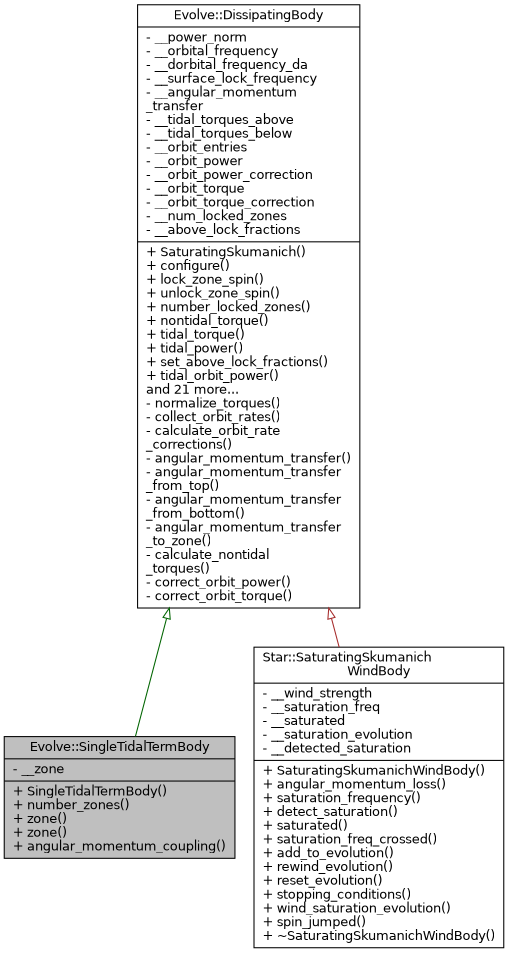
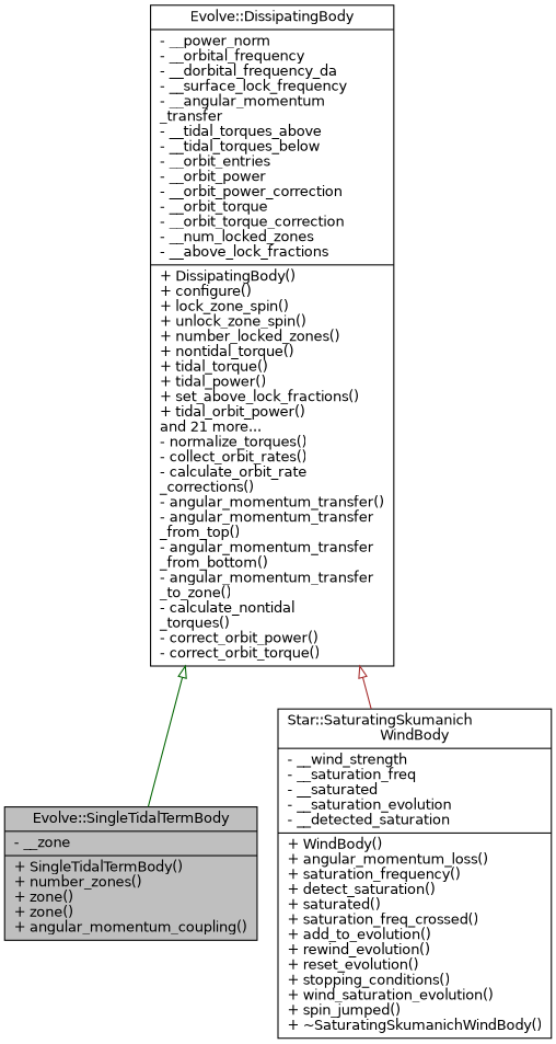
  digraph {
    node [color=black fillcolor=white fontname=Helvetica fontsize=12 shape=record style=filled]
    edge [arrowtail=onormal dir=back fontname=Helvetica fontsize=12 labelfontname=Helvetica labelfontsize=12 style=solid]
    n1 [fillcolor=grey75 fontcolor=black height=0.2 label="{Evolve::SingleTidalTermBody\n|- __zone\l|+ SingleTidalTermBody()\l+ number_zones()\l+ zone()\l+ zone()\l+ angular_momentum_coupling()\l}" width=0.4]
-   n2 [height=0.2 label="{Star::SaturatingSkumanich\lWindBody\n|- __wind_strength\l- __saturation_freq\l- __saturated\l- __saturation_evolution\l- __detected_saturation\l|+ SaturatingSkumanichWindBody()\l+ angular_momentum_loss()\l+ saturation_frequency()\l+ detect_saturation()\l+ saturated()\l+ saturation_freq_crossed()\l+ add_to_evolution()\l+ rewind_evolution()\l+ reset_evolution()\l+ stopping_conditions()\l+ wind_saturation_evolution()\l+ spin_jumped()\l+ ~SaturatingSkumanichWindBody()\l}" width=0.4]
-   n3 [height=0.2 label="{Evolve::DissipatingBody\n|- __power_norm\l- __orbital_frequency\l- __dorbital_frequency_da\l- __surface_lock_frequency\l- __angular_momentum\l_transfer\l- __tidal_torques_above\l- __tidal_torques_below\l- __orbit_entries\l- __orbit_power\l- __orbit_power_correction\l- __orbit_torque\l- __orbit_torque_correction\l- __num_locked_zones\l- __above_lock_fractions\l|+ SaturatingSkumanich()\l+ configure()\l+ lock_zone_spin()\l+ unlock_zone_spin()\l+ number_locked_zones()\l+ nontidal_torque()\l+ tidal_torque()\l+ tidal_power()\l+ set_above_lock_fractions()\l+ tidal_orbit_power()\land 21 more...\l- normalize_torques()\l- collect_orbit_rates()\l- calculate_orbit_rate\l_corrections()\l- angular_momentum_transfer()\l- angular_momentum_transfer\l_from_top()\l- angular_momentum_transfer\l_from_bottom()\l- angular_momentum_transfer\l_to_zone()\l- calculate_nontidal\l_torques()\l- correct_orbit_power()\l- correct_orbit_torque()\l}" width=0.4]
+   n2 [height=0.2 label="{Star::SaturatingSkumanich\lWindBody\n|- __wind_strength\l- __saturation_freq\l- __saturated\l- __saturation_evolution\l- __detected_saturation\l|+ WindBody()\l+ angular_momentum_loss()\l+ saturation_frequency()\l+ detect_saturation()\l+ saturated()\l+ saturation_freq_crossed()\l+ add_to_evolution()\l+ rewind_evolution()\l+ reset_evolution()\l+ stopping_conditions()\l+ wind_saturation_evolution()\l+ spin_jumped()\l+ ~SaturatingSkumanichWindBody()\l}" width=0.4]
+   n3 [height=0.2 label="{Evolve::DissipatingBody\n|- __power_norm\l- __orbital_frequency\l- __dorbital_frequency_da\l- __surface_lock_frequency\l- __angular_momentum\l_transfer\l- __tidal_torques_above\l- __tidal_torques_below\l- __orbit_entries\l- __orbit_power\l- __orbit_power_correction\l- __orbit_torque\l- __orbit_torque_correction\l- __num_locked_zones\l- __above_lock_fractions\l|+ DissipatingBody()\l+ configure()\l+ lock_zone_spin()\l+ unlock_zone_spin()\l+ number_locked_zones()\l+ nontidal_torque()\l+ tidal_torque()\l+ tidal_power()\l+ set_above_lock_fractions()\l+ tidal_orbit_power()\land 21 more...\l- normalize_torques()\l- collect_orbit_rates()\l- calculate_orbit_rate\l_corrections()\l- angular_momentum_transfer()\l- angular_momentum_transfer\l_from_top()\l- angular_momentum_transfer\l_from_bottom()\l- angular_momentum_transfer\l_to_zone()\l- calculate_nontidal\l_torques()\l- correct_orbit_power()\l- correct_orbit_torque()\l}" width=0.4]
    n3 -> n1 [color=darkgreen]
    n3 -> n2 [color=brown]
  }
